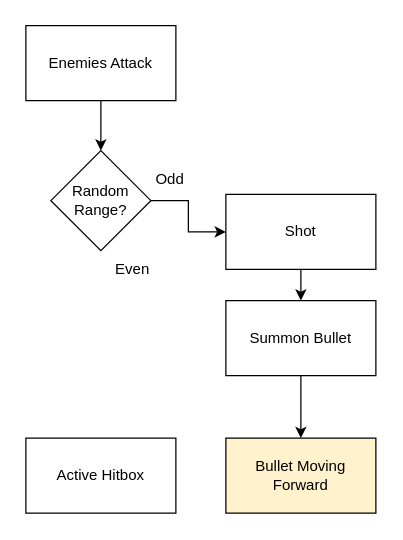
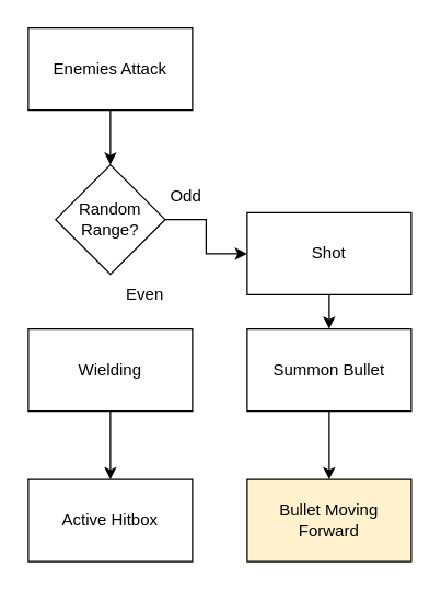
  <mxCell id="0" />
  <mxCell id="1" parent="0" />
  <mxCell id="2" value="" style="edgeStyle=orthogonalEdgeStyle;rounded=0;orthogonalLoop=1;jettySize=auto;html=1;" edge="1" parent="1" source="3" target="5"><mxGeometry relative="1" as="geometry" /></mxCell>
  <mxCell id="3" value="Enemies Attack" style="rounded=0;whiteSpace=wrap;html=1;" vertex="1" parent="1"><mxGeometry x="20" y="20" width="120" height="60" as="geometry" /></mxCell>
  <mxCell id="4" value="" style="edgeStyle=orthogonalEdgeStyle;rounded=0;orthogonalLoop=1;jettySize=auto;html=1;" edge="1" parent="1" source="5" target="7"><mxGeometry relative="1" as="geometry" /></mxCell>
  <mxCell id="5" value="Random Range?" style="rhombus;whiteSpace=wrap;html=1;rounded=0;" vertex="1" parent="1"><mxGeometry x="40" y="120" width="80" height="80" as="geometry" /></mxCell>
  <mxCell id="6" value="" style="edgeStyle=orthogonalEdgeStyle;rounded=0;orthogonalLoop=1;jettySize=auto;html=1;" edge="1" parent="1" source="7" target="13"><mxGeometry relative="1" as="geometry" /></mxCell>
  <mxCell id="7" value="Shot" style="whiteSpace=wrap;html=1;rounded=0;" vertex="1" parent="1"><mxGeometry x="180" y="155" width="120" height="60" as="geometry" /></mxCell>
+ <mxCell id="8" value="" style="edgeStyle=orthogonalEdgeStyle;rounded=0;orthogonalLoop=1;jettySize=auto;html=1;" edge="1" parent="1" source="9" target="15"><mxGeometry relative="1" as="geometry" /></mxCell>
+ <mxCell id="9" value="Wielding" style="whiteSpace=wrap;html=1;rounded=0;" vertex="1" parent="1"><mxGeometry x="20" y="240" width="120" height="60" as="geometry" /></mxCell>
  <mxCell id="10" value="Odd" style="text;html=1;align=center;verticalAlign=middle;resizable=0;points=[];autosize=1;strokeColor=none;fillColor=none;" vertex="1" parent="1"><mxGeometry x="110" y="128" width="50" height="30" as="geometry" /></mxCell>
  <mxCell id="11" value="Even" style="text;html=1;align=center;verticalAlign=middle;resizable=0;points=[];autosize=1;strokeColor=none;fillColor=none;" vertex="1" parent="1"><mxGeometry x="80" y="200" width="50" height="30" as="geometry" /></mxCell>
  <mxCell id="12" value="" style="edgeStyle=orthogonalEdgeStyle;rounded=0;orthogonalLoop=1;jettySize=auto;html=1;" edge="1" parent="1" source="13" target="14"><mxGeometry relative="1" as="geometry" /></mxCell>
  <mxCell id="13" value="Summon Bullet" style="whiteSpace=wrap;html=1;rounded=0;" vertex="1" parent="1"><mxGeometry x="180" y="240" width="120" height="60" as="geometry" /></mxCell>
  <mxCell id="14" value="Bullet Moving Forward" style="whiteSpace=wrap;html=1;rounded=0;fillColor=#fff2cc;" vertex="1" parent="1"><mxGeometry x="180" y="350" width="120" height="60" as="geometry" /></mxCell>
  <mxCell id="15" value="Active Hitbox" style="whiteSpace=wrap;html=1;rounded=0;" vertex="1" parent="1"><mxGeometry x="20" y="350" width="120" height="60" as="geometry" /></mxCell>
